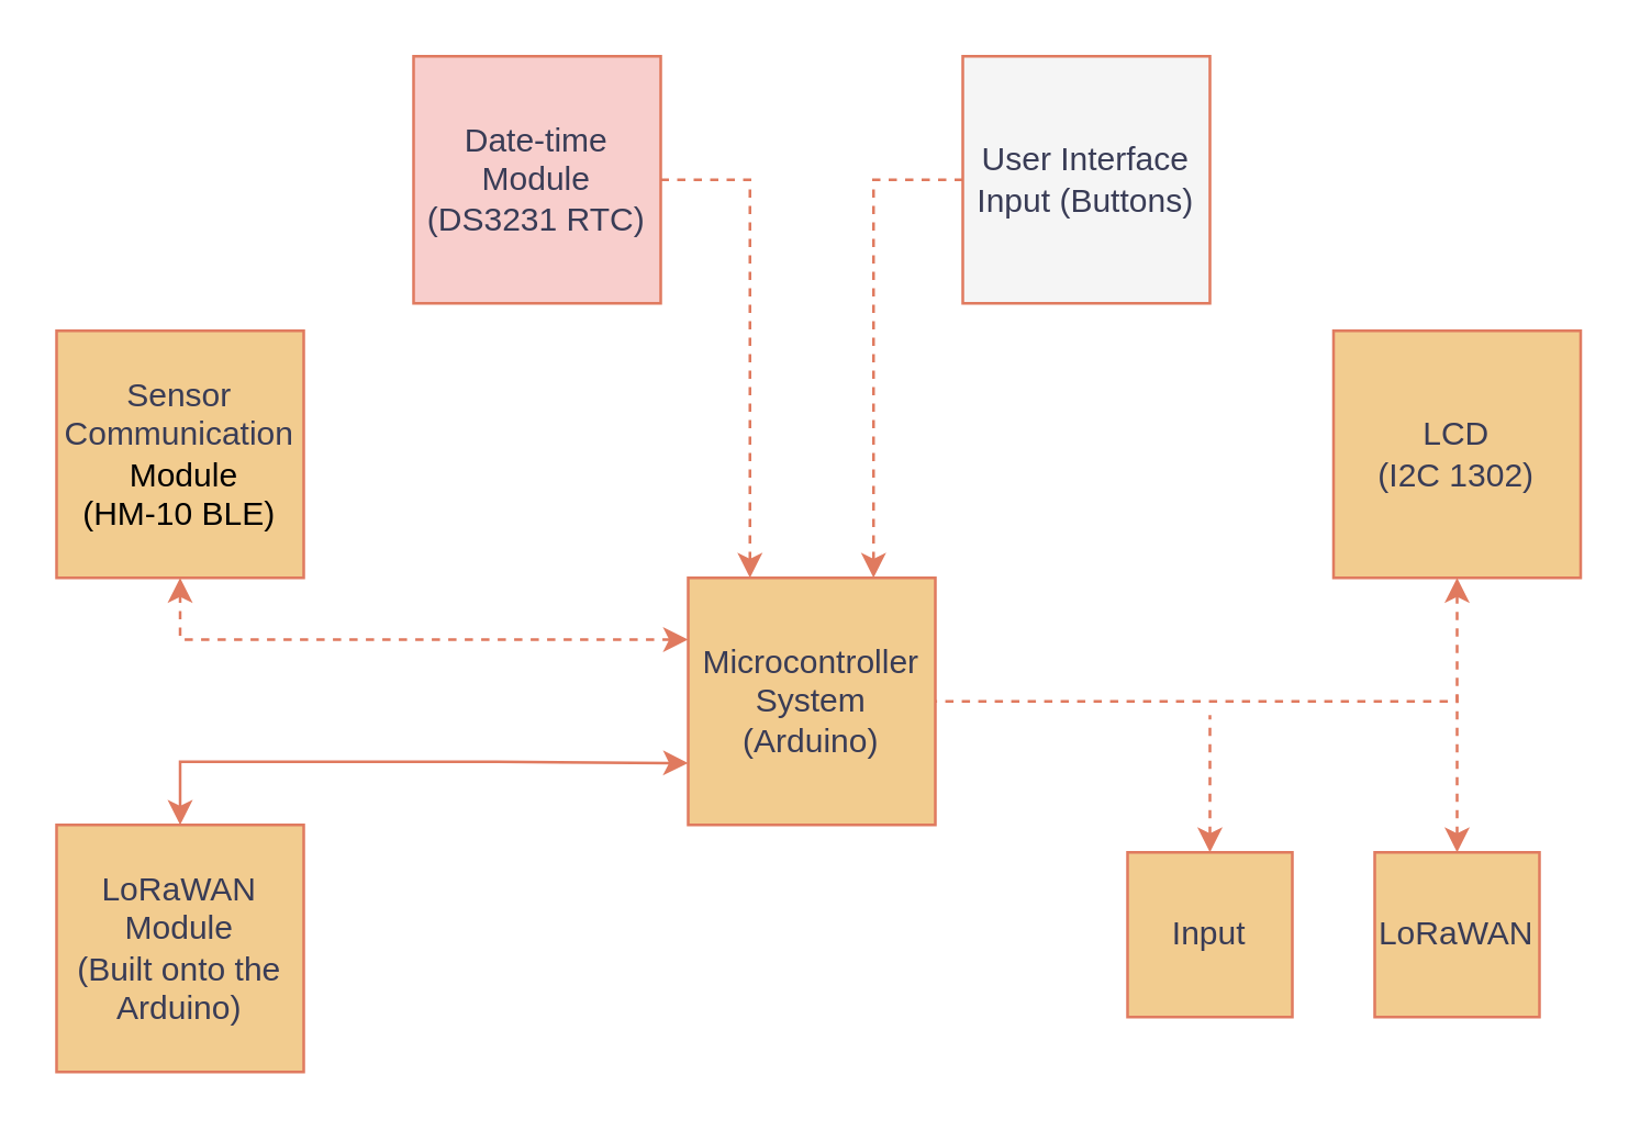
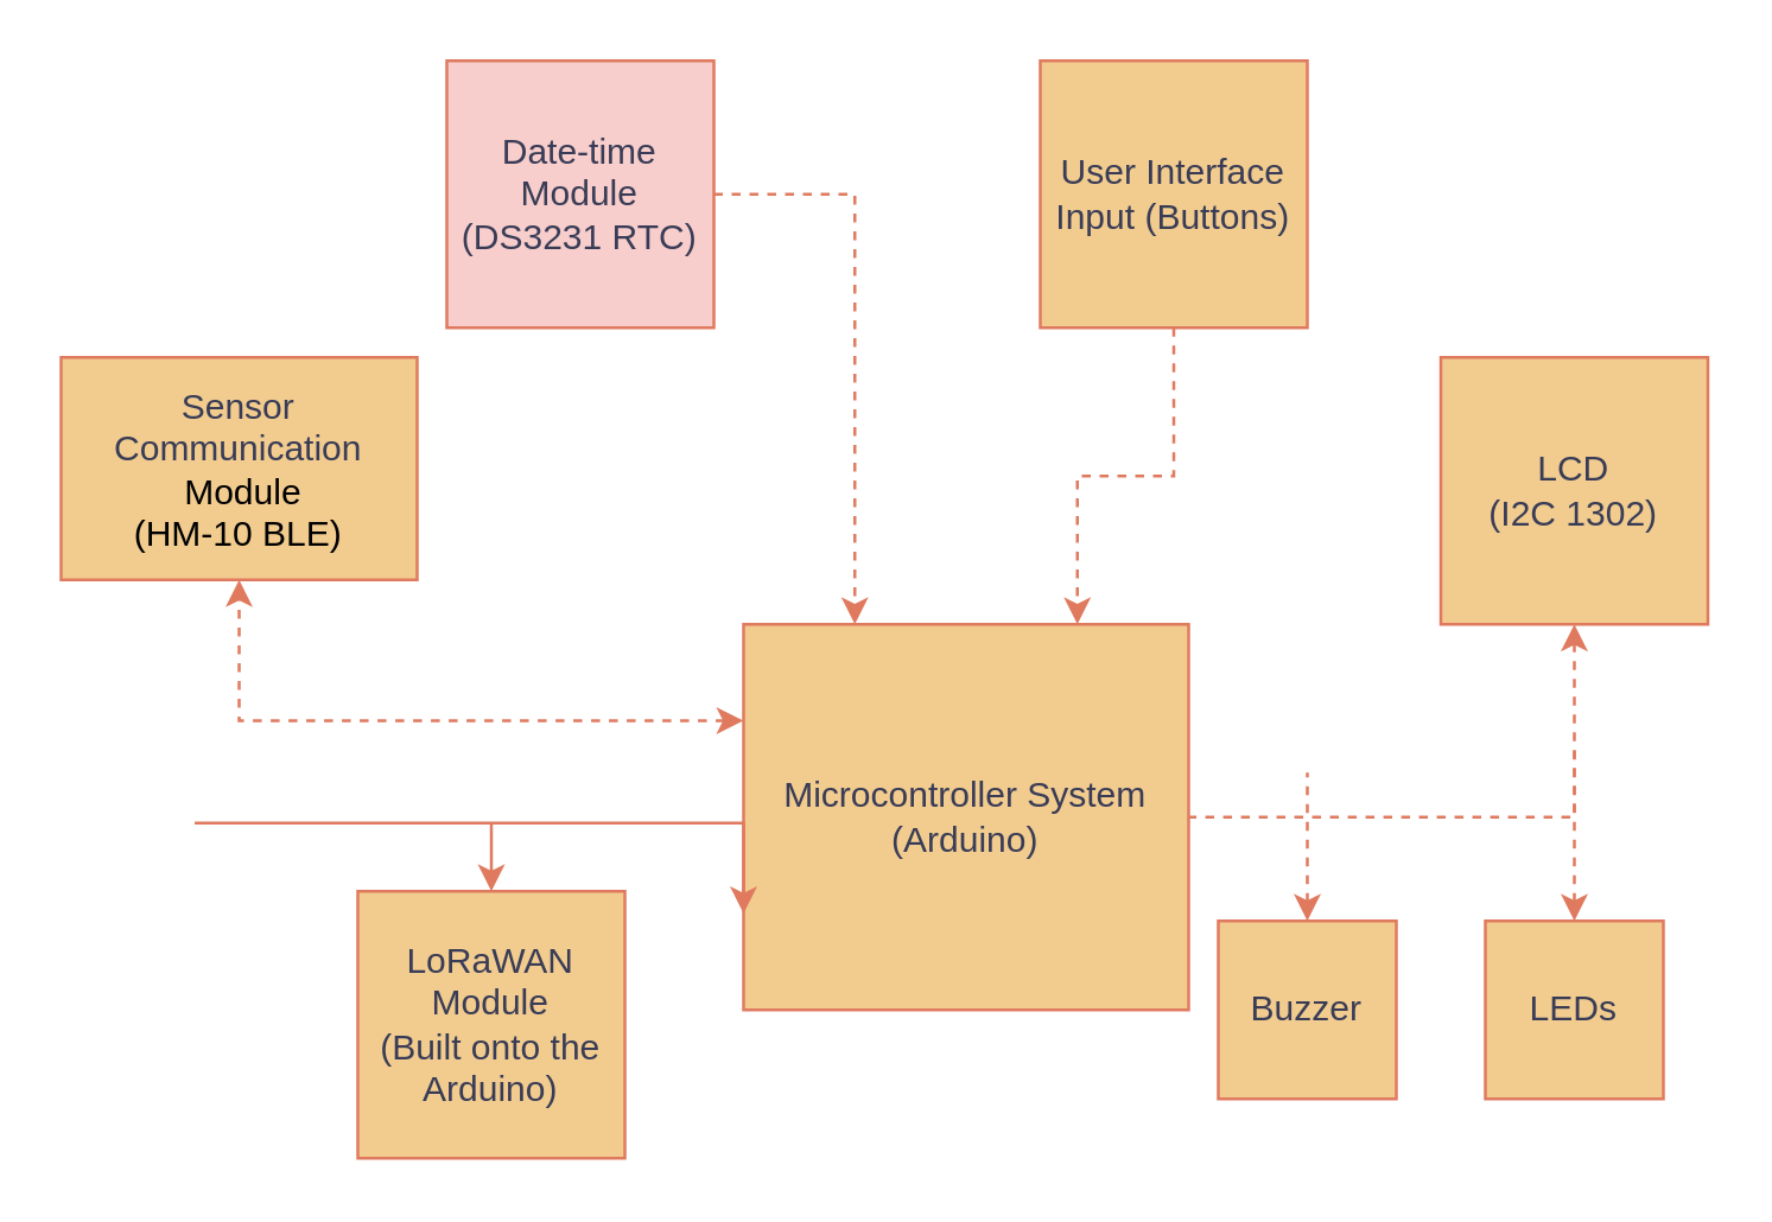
  <mxCell id="0" />
  <mxCell id="1" parent="0" />
  <mxCell id="2" style="edgeStyle=orthogonalEdgeStyle;rounded=0;orthogonalLoop=1;jettySize=auto;html=1;entryX=0.5;entryY=1;entryDx=0;entryDy=0;startArrow=classic;startFill=1;exitX=0;exitY=0.25;exitDx=0;exitDy=0;labelBackgroundColor=none;strokeColor=#E07A5F;fontColor=default;dashed=1;" edge="1" parent="1" source="3" target="6"><mxGeometry relative="1" as="geometry" /></mxCell>
- <mxCell id="3" value="Microcontroller System&lt;div&gt;(Arduino)&lt;/div&gt;" style="whiteSpace=wrap;html=1;aspect=fixed;labelBackgroundColor=none;fillColor=#F2CC8F;strokeColor=#E07A5F;fontColor=#393C56;" vertex="1" parent="1"><mxGeometry x="250" y="210" width="90" height="90" as="geometry" /></mxCell>
+ <mxCell id="3" value="Microcontroller System&lt;div&gt;(Arduino)&lt;/div&gt;" style="whiteSpace=wrap;html=1;aspect=fixed;labelBackgroundColor=none;fillColor=#F2CC8F;strokeColor=#E07A5F;fontColor=#393C56;" vertex="1" parent="1"><mxGeometry x="250" y="210" width="150" height="130" as="geometry" /></mxCell>
  <mxCell id="4" style="edgeStyle=orthogonalEdgeStyle;rounded=0;orthogonalLoop=1;jettySize=auto;html=1;entryX=0.25;entryY=0;entryDx=0;entryDy=0;labelBackgroundColor=none;strokeColor=#E07A5F;fontColor=default;dashed=1;" edge="1" parent="1" source="5" target="3"><mxGeometry relative="1" as="geometry" /></mxCell>
  <mxCell id="5" value="Date-time Module&lt;br&gt;(DS3231 RTC)" style="whiteSpace=wrap;html=1;aspect=fixed;labelBackgroundColor=none;fillColor=#f8cecc;strokeColor=#E07A5F;fontColor=#393C56;" vertex="1" parent="1"><mxGeometry x="150" y="20" width="90" height="90" as="geometry" /></mxCell>
- <mxCell id="6" value="Sensor Communication&lt;div&gt;&lt;span style=&quot;background-color: transparent; color: light-dark(rgb(0, 0, 0), rgb(255, 255, 255));&quot;&gt;&amp;nbsp;Module&lt;/span&gt;&lt;/div&gt;&lt;div&gt;&lt;span style=&quot;background-color: transparent; color: light-dark(rgb(0, 0, 0), rgb(255, 255, 255));&quot;&gt;(HM-10 BLE)&lt;/span&gt;&lt;/div&gt;" style="whiteSpace=wrap;html=1;aspect=fixed;labelBackgroundColor=none;fillColor=#F2CC8F;strokeColor=#E07A5F;fontColor=#393C56;" vertex="1" parent="1"><mxGeometry x="20" y="120" width="90" height="90" as="geometry" /></mxCell>
+ <mxCell id="6" value="Sensor Communication&lt;div&gt;&lt;span style=&quot;background-color: transparent; color: light-dark(rgb(0, 0, 0), rgb(255, 255, 255));&quot;&gt;&amp;nbsp;Module&lt;/span&gt;&lt;/div&gt;&lt;div&gt;&lt;span style=&quot;background-color: transparent; color: light-dark(rgb(0, 0, 0), rgb(255, 255, 255));&quot;&gt;(HM-10 BLE)&lt;/span&gt;&lt;/div&gt;" style="whiteSpace=wrap;html=1;aspect=fixed;labelBackgroundColor=none;fillColor=#F2CC8F;strokeColor=#E07A5F;fontColor=#393C56;" vertex="1" parent="1"><mxGeometry x="20" y="120" width="120" height="75" as="geometry" /></mxCell>
  <mxCell id="7" style="edgeStyle=orthogonalEdgeStyle;rounded=0;orthogonalLoop=1;jettySize=auto;html=1;entryX=1;entryY=0.5;entryDx=0;entryDy=0;endArrow=none;startFill=1;startArrow=classic;dashed=1;exitX=0.5;exitY=1;exitDx=0;exitDy=0;labelBackgroundColor=none;strokeColor=#E07A5F;fontColor=default;" edge="1" parent="1" source="8" target="3"><mxGeometry relative="1" as="geometry" /></mxCell>
  <mxCell id="8" value="LCD&lt;div&gt;(I2C 1302)&lt;/div&gt;" style="whiteSpace=wrap;html=1;aspect=fixed;labelBackgroundColor=none;fillColor=#F2CC8F;strokeColor=#E07A5F;fontColor=#393C56;" vertex="1" parent="1"><mxGeometry x="485" y="120" width="90" height="90" as="geometry" /></mxCell>
  <mxCell id="9" style="edgeStyle=orthogonalEdgeStyle;rounded=0;orthogonalLoop=1;jettySize=auto;html=1;entryX=0.75;entryY=0;entryDx=0;entryDy=0;labelBackgroundColor=none;strokeColor=#E07A5F;fontColor=default;dashed=1;" edge="1" parent="1" source="10" target="3"><mxGeometry relative="1" as="geometry" /></mxCell>
- <mxCell id="10" value="User Interface&lt;br&gt;Input (Buttons)" style="whiteSpace=wrap;html=1;aspect=fixed;labelBackgroundColor=none;fillColor=#f5f5f5;strokeColor=#E07A5F;fontColor=#393C56;" vertex="1" parent="1"><mxGeometry x="350" y="20" width="90" height="90" as="geometry" /></mxCell>
+ <mxCell id="10" value="User Interface&lt;br&gt;Input (Buttons)" style="whiteSpace=wrap;html=1;aspect=fixed;labelBackgroundColor=none;fillColor=#F2CC8F;strokeColor=#E07A5F;fontColor=#393C56;" vertex="1" parent="1"><mxGeometry x="350" y="20" width="90" height="90" as="geometry" /></mxCell>
  <mxCell id="11" style="edgeStyle=orthogonalEdgeStyle;rounded=0;orthogonalLoop=1;jettySize=auto;html=1;strokeColor=#E07A5F;fontColor=#393C56;fillColor=#F2CC8F;dashed=1;endArrow=none;startFill=1;jumpSize=6;startArrow=classic;" edge="1" parent="1" source="12"><mxGeometry relative="1" as="geometry"><mxPoint x="440" y="260" as="targetPoint" /></mxGeometry></mxCell>
- <mxCell id="12" value="Input" style="whiteSpace=wrap;html=1;aspect=fixed;labelBackgroundColor=none;fillColor=#F2CC8F;strokeColor=#E07A5F;fontColor=#393C56;" vertex="1" parent="1"><mxGeometry x="410" y="310" width="60" height="60" as="geometry" /></mxCell>
+ <mxCell id="12" value="Buzzer" style="whiteSpace=wrap;html=1;aspect=fixed;labelBackgroundColor=none;fillColor=#F2CC8F;strokeColor=#E07A5F;fontColor=#393C56;" vertex="1" parent="1"><mxGeometry x="410" y="310" width="60" height="60" as="geometry" /></mxCell>
  <mxCell id="13" style="edgeStyle=orthogonalEdgeStyle;rounded=0;orthogonalLoop=1;jettySize=auto;html=1;strokeColor=#E07A5F;fontColor=#393C56;fillColor=#F2CC8F;dashed=1;endArrow=none;startFill=1;endFill=1;startArrow=classic;" edge="1" parent="1" source="14"><mxGeometry relative="1" as="geometry"><mxPoint x="530" y="250" as="targetPoint" /></mxGeometry></mxCell>
- <mxCell id="14" value="LoRaWAN" style="whiteSpace=wrap;html=1;aspect=fixed;labelBackgroundColor=none;fillColor=#F2CC8F;strokeColor=#E07A5F;fontColor=#393C56;" vertex="1" parent="1"><mxGeometry x="500" y="310" width="60" height="60" as="geometry" /></mxCell>
+ <mxCell id="14" value="LEDs" style="whiteSpace=wrap;html=1;aspect=fixed;labelBackgroundColor=none;fillColor=#F2CC8F;strokeColor=#E07A5F;fontColor=#393C56;" vertex="1" parent="1"><mxGeometry x="500" y="310" width="60" height="60" as="geometry" /></mxCell>
  <mxCell id="15" style="edgeStyle=orthogonalEdgeStyle;rounded=0;orthogonalLoop=1;jettySize=auto;html=1;startArrow=classic;startFill=1;entryX=0;entryY=0.75;entryDx=0;entryDy=0;labelBackgroundColor=none;strokeColor=#E07A5F;fontColor=default;" edge="1" parent="1" source="16" target="3"><mxGeometry relative="1" as="geometry"><mxPoint x="210" y="300" as="targetPoint" /><Array as="points"><mxPoint x="65" y="277" /><mxPoint x="180" y="277" /></Array></mxGeometry></mxCell>
- <mxCell id="16" value="LoRaWAN&lt;div&gt;Module&lt;/div&gt;&lt;div&gt;(Built onto the Arduino)&lt;/div&gt;" style="whiteSpace=wrap;html=1;aspect=fixed;labelBackgroundColor=none;fillColor=#F2CC8F;strokeColor=#E07A5F;fontColor=#393C56;" vertex="1" parent="1"><mxGeometry x="20" y="300" width="90" height="90" as="geometry" /></mxCell>
+ <mxCell id="16" value="LoRaWAN&lt;div&gt;Module&lt;/div&gt;&lt;div&gt;(Built onto the Arduino)&lt;/div&gt;" style="whiteSpace=wrap;html=1;aspect=fixed;labelBackgroundColor=none;fillColor=#F2CC8F;strokeColor=#E07A5F;fontColor=#393C56;" vertex="1" parent="1"><mxGeometry x="120" y="300" width="90" height="90" as="geometry" /></mxCell>
